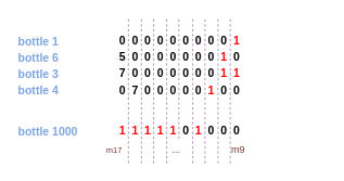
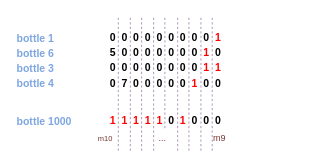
  <mxCell id="0" />
  <mxCell id="1" parent="0" />
  <mxCell id="2" value="&lt;b&gt;&lt;font style=&quot;font-size: 14px&quot;&gt;0&amp;nbsp; 0&amp;nbsp; 0&amp;nbsp; 0&amp;nbsp; 0&amp;nbsp; 0&amp;nbsp; 0&amp;nbsp; 0&amp;nbsp; 0&amp;nbsp; &lt;font color=&quot;#ff0000&quot;&gt;1&lt;/font&gt;&lt;/font&gt;&lt;/b&gt;" style="text;html=1;strokeColor=none;fillColor=none;align=center;verticalAlign=middle;whiteSpace=wrap;rounded=0;" vertex="1" parent="1"><mxGeometry x="40" y="40" width="360" height="20" as="geometry" /></mxCell>
  <mxCell id="3" value="&lt;font color=&quot;#7ea6e0&quot; size=&quot;1&quot;&gt;&lt;b style=&quot;font-size: 14px&quot;&gt;bottle 1&lt;/b&gt;&lt;/font&gt;" style="text;html=1;resizable=0;points=[];autosize=1;align=left;verticalAlign=top;spacingTop=-4;" vertex="1" parent="1"><mxGeometry x="20" y="40" width="70" height="20" as="geometry" /></mxCell>
  <mxCell id="4" value="&lt;b&gt;&lt;font style=&quot;font-size: 14px&quot;&gt;5&amp;nbsp; 0&amp;nbsp; 0&amp;nbsp; 0&amp;nbsp; 0&amp;nbsp; 0&amp;nbsp; 0&amp;nbsp; 0&amp;nbsp; &lt;font color=&quot;#ff0000&quot;&gt;1&lt;/font&gt;&amp;nbsp; 0&lt;/font&gt;&lt;/b&gt;" style="text;html=1;strokeColor=none;fillColor=none;align=center;verticalAlign=middle;whiteSpace=wrap;rounded=0;" vertex="1" parent="1"><mxGeometry x="40" y="60" width="360" height="20" as="geometry" /></mxCell>
  <mxCell id="5" value="&lt;font color=&quot;#7ea6e0&quot; size=&quot;1&quot;&gt;&lt;b style=&quot;font-size: 14px&quot;&gt;bottle 6&lt;/b&gt;&lt;/font&gt;" style="text;html=1;resizable=0;points=[];autosize=1;align=left;verticalAlign=top;spacingTop=-4;" vertex="1" parent="1"><mxGeometry x="20" y="60" width="70" height="20" as="geometry" /></mxCell>
- <mxCell id="6" value="&lt;b&gt;&lt;font style=&quot;font-size: 14px&quot;&gt;7&amp;nbsp; 0&amp;nbsp; 0&amp;nbsp; 0&amp;nbsp; 0&amp;nbsp; 0&amp;nbsp; 0&amp;nbsp; 0&amp;nbsp; &lt;font color=&quot;#ff0000&quot;&gt;1&amp;nbsp; 1&lt;/font&gt;&lt;/font&gt;&lt;/b&gt;" style="text;html=1;strokeColor=none;fillColor=none;align=center;verticalAlign=middle;whiteSpace=wrap;rounded=0;" vertex="1" parent="1"><mxGeometry x="40" y="80" width="360" height="20" as="geometry" /></mxCell>
+ <mxCell id="6" value="&lt;b&gt;&lt;font style=&quot;font-size: 14px&quot;&gt;0&amp;nbsp; 0&amp;nbsp; 0&amp;nbsp; 0&amp;nbsp; 0&amp;nbsp; 0&amp;nbsp; 0&amp;nbsp; 0&amp;nbsp; &lt;font color=&quot;#ff0000&quot;&gt;1&amp;nbsp; 1&lt;/font&gt;&lt;/font&gt;&lt;/b&gt;" style="text;html=1;strokeColor=none;fillColor=none;align=center;verticalAlign=middle;whiteSpace=wrap;rounded=0;" vertex="1" parent="1"><mxGeometry x="40" y="80" width="360" height="20" as="geometry" /></mxCell>
  <mxCell id="7" value="&lt;font color=&quot;#7ea6e0&quot; size=&quot;1&quot;&gt;&lt;b style=&quot;font-size: 14px&quot;&gt;bottle 3&lt;/b&gt;&lt;/font&gt;" style="text;html=1;resizable=0;points=[];autosize=1;align=left;verticalAlign=top;spacingTop=-4;" vertex="1" parent="1"><mxGeometry x="20" y="80" width="70" height="20" as="geometry" /></mxCell>
  <mxCell id="8" value="&lt;b&gt;&lt;font style=&quot;font-size: 14px&quot;&gt;0&amp;nbsp; 7&amp;nbsp; 0&amp;nbsp; 0&amp;nbsp; 0&amp;nbsp; 0&amp;nbsp; 0&amp;nbsp; &lt;font color=&quot;#ff0000&quot;&gt;1&lt;/font&gt;&amp;nbsp; 0&amp;nbsp; 0&lt;/font&gt;&lt;/b&gt;" style="text;html=1;strokeColor=none;fillColor=none;align=center;verticalAlign=middle;whiteSpace=wrap;rounded=0;" vertex="1" parent="1"><mxGeometry x="40" y="100" width="360" height="20" as="geometry" /></mxCell>
  <mxCell id="9" value="&lt;font color=&quot;#7ea6e0&quot; size=&quot;1&quot;&gt;&lt;b style=&quot;font-size: 14px&quot;&gt;bottle 4&lt;/b&gt;&lt;/font&gt;" style="text;html=1;resizable=0;points=[];autosize=1;align=left;verticalAlign=top;spacingTop=-4;" vertex="1" parent="1"><mxGeometry x="20" y="100" width="70" height="20" as="geometry" /></mxCell>
  <mxCell id="10" value="&lt;b&gt;&lt;font style=&quot;font-size: 14px&quot;&gt;&lt;font color=&quot;#ff0000&quot;&gt;1&amp;nbsp; 1&amp;nbsp; 1&amp;nbsp; 1&amp;nbsp; 1&lt;/font&gt;&amp;nbsp; 0&amp;nbsp; &lt;font color=&quot;#ff0000&quot;&gt;1&lt;/font&gt;&amp;nbsp; 0&amp;nbsp; 0&amp;nbsp; 0&lt;/font&gt;&lt;/b&gt;" style="text;html=1;strokeColor=none;fillColor=none;align=center;verticalAlign=middle;whiteSpace=wrap;rounded=0;" vertex="1" parent="1"><mxGeometry x="40" y="150" width="360" height="20" as="geometry" /></mxCell>
  <mxCell id="11" value="&lt;font color=&quot;#7ea6e0&quot; size=&quot;1&quot;&gt;&lt;b style=&quot;font-size: 14px&quot;&gt;bottle 1000&lt;/b&gt;&lt;/font&gt;" style="text;html=1;resizable=0;points=[];autosize=1;align=left;verticalAlign=top;spacingTop=-4;" vertex="1" parent="1"><mxGeometry x="20" y="150" width="90" height="20" as="geometry" /></mxCell>
  <mxCell id="12" value="" style="endArrow=none;dashed=1;html=1;fillColor=#e1d5e7;strokeColor=#9673a6;" edge="1" parent="1"><mxGeometry width="50" height="50" relative="1" as="geometry"><mxPoint x="282" y="200" as="sourcePoint" /><mxPoint x="282" y="20" as="targetPoint" /></mxGeometry></mxCell>
  <mxCell id="13" value="" style="endArrow=none;dashed=1;html=1;fillColor=#e1d5e7;strokeColor=#9673a6;" edge="1" parent="1"><mxGeometry width="50" height="50" relative="1" as="geometry"><mxPoint x="267" y="200" as="sourcePoint" /><mxPoint x="267" y="20" as="targetPoint" /></mxGeometry></mxCell>
  <mxCell id="14" value="" style="endArrow=none;dashed=1;html=1;fillColor=#e1d5e7;strokeColor=#9673a6;" edge="1" parent="1"><mxGeometry width="50" height="50" relative="1" as="geometry"><mxPoint x="251" y="200" as="sourcePoint" /><mxPoint x="251" y="20" as="targetPoint" /></mxGeometry></mxCell>
  <mxCell id="15" value="" style="endArrow=none;dashed=1;html=1;fillColor=#e1d5e7;strokeColor=#9673a6;" edge="1" parent="1"><mxGeometry width="50" height="50" relative="1" as="geometry"><mxPoint x="236" y="200" as="sourcePoint" /><mxPoint x="236" y="20" as="targetPoint" /></mxGeometry></mxCell>
  <mxCell id="16" value="" style="endArrow=none;dashed=1;html=1;fillColor=#e1d5e7;strokeColor=#9673a6;" edge="1" parent="1"><mxGeometry width="50" height="50" relative="1" as="geometry"><mxPoint x="219" y="170" as="sourcePoint" /><mxPoint x="219" y="20" as="targetPoint" /></mxGeometry></mxCell>
  <mxCell id="17" value="" style="endArrow=none;dashed=1;html=1;fillColor=#e1d5e7;strokeColor=#9673a6;" edge="1" parent="1"><mxGeometry width="50" height="50" relative="1" as="geometry"><mxPoint x="204" y="200" as="sourcePoint" /><mxPoint x="204" y="20" as="targetPoint" /></mxGeometry></mxCell>
  <mxCell id="18" value="" style="endArrow=none;dashed=1;html=1;fillColor=#e1d5e7;strokeColor=#9673a6;" edge="1" parent="1"><mxGeometry width="50" height="50" relative="1" as="geometry"><mxPoint x="188" y="200" as="sourcePoint" /><mxPoint x="188" y="20" as="targetPoint" /></mxGeometry></mxCell>
  <mxCell id="19" value="" style="endArrow=none;dashed=1;html=1;fillColor=#e1d5e7;strokeColor=#9673a6;" edge="1" parent="1"><mxGeometry width="50" height="50" relative="1" as="geometry"><mxPoint x="173" y="200" as="sourcePoint" /><mxPoint x="173" y="20" as="targetPoint" /></mxGeometry></mxCell>
  <mxCell id="20" value="" style="endArrow=none;dashed=1;html=1;fillColor=#e1d5e7;strokeColor=#9673a6;" edge="1" parent="1"><mxGeometry width="50" height="50" relative="1" as="geometry"><mxPoint x="157" y="200" as="sourcePoint" /><mxPoint x="157" y="20" as="targetPoint" /></mxGeometry></mxCell>
  <mxCell id="21" value="&lt;font color=&quot;#753633&quot;&gt;m9&lt;/font&gt;" style="text;html=1;strokeColor=none;fillColor=none;align=center;verticalAlign=middle;whiteSpace=wrap;rounded=0;" vertex="1" parent="1"><mxGeometry x="272" y="173" width="40" height="20" as="geometry" /></mxCell>
- <mxCell id="22" value="&lt;font color=&quot;#753633&quot; style=&quot;font-size: 10px&quot;&gt;m17&lt;/font&gt;" style="text;html=1;strokeColor=none;fillColor=none;align=center;verticalAlign=middle;whiteSpace=wrap;rounded=0;" vertex="1" parent="1"><mxGeometry x="120" y="173" width="40" height="20" as="geometry" /></mxCell>
+ <mxCell id="22" value="&lt;font color=&quot;#753633&quot; style=&quot;font-size: 10px&quot;&gt;m10&lt;/font&gt;" style="text;html=1;strokeColor=none;fillColor=none;align=center;verticalAlign=middle;whiteSpace=wrap;rounded=0;" vertex="1" parent="1"><mxGeometry x="120" y="173" width="40" height="20" as="geometry" /></mxCell>
  <mxCell id="23" value="&lt;font color=&quot;#753633&quot;&gt;...&lt;/font&gt;" style="text;html=1;strokeColor=none;fillColor=none;align=center;verticalAlign=middle;whiteSpace=wrap;rounded=0;" vertex="1" parent="1"><mxGeometry x="196" y="173" width="40" height="20" as="geometry" /></mxCell>
